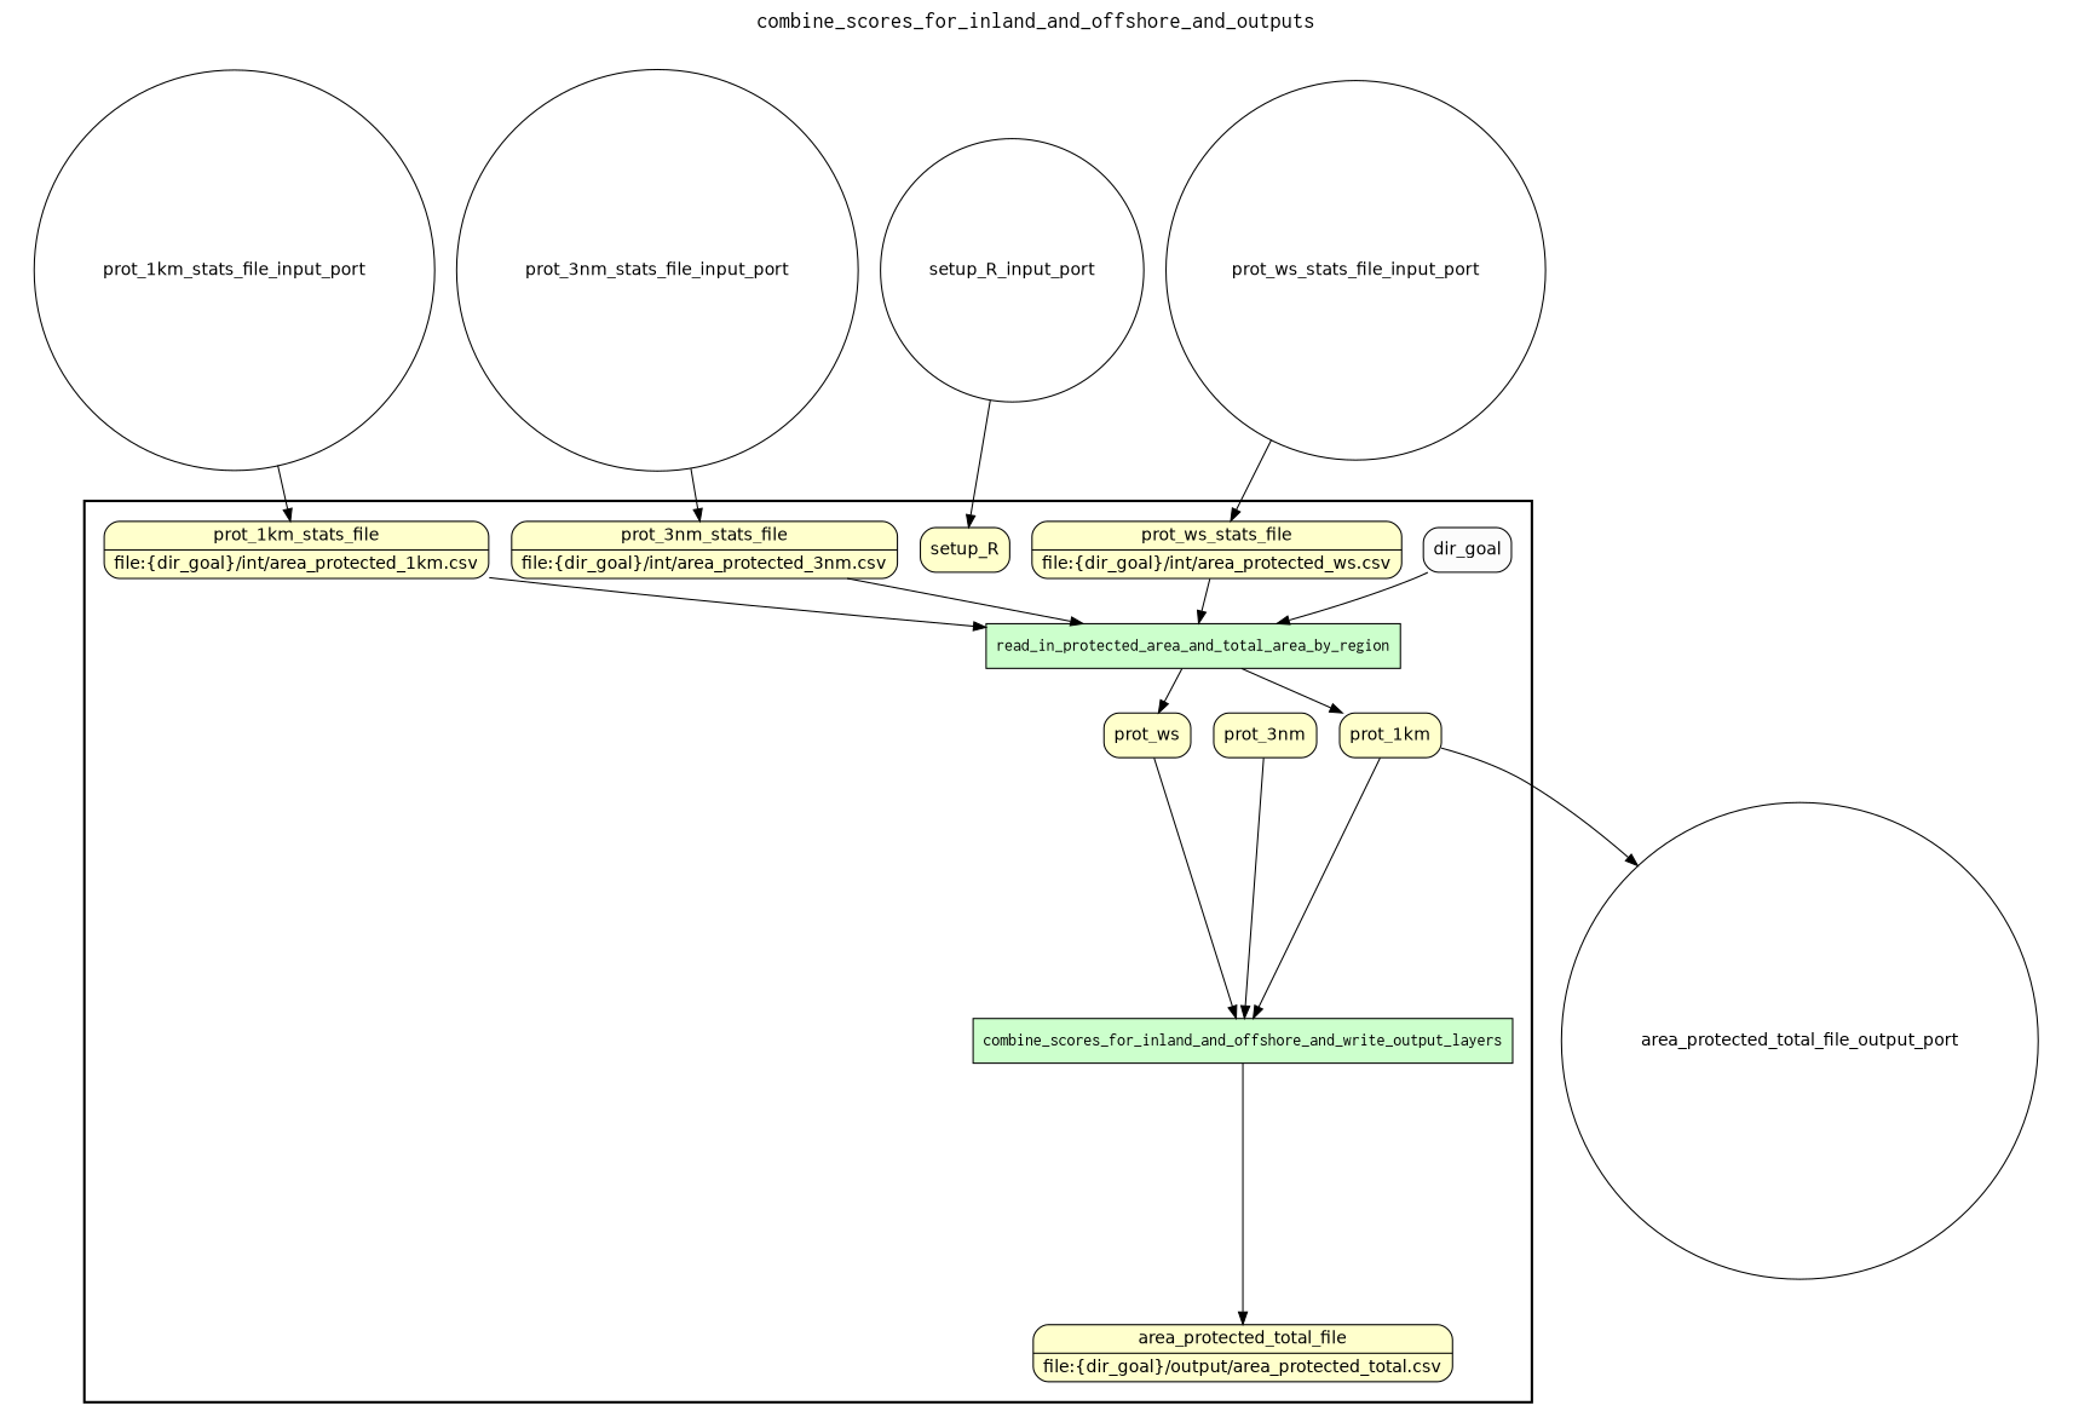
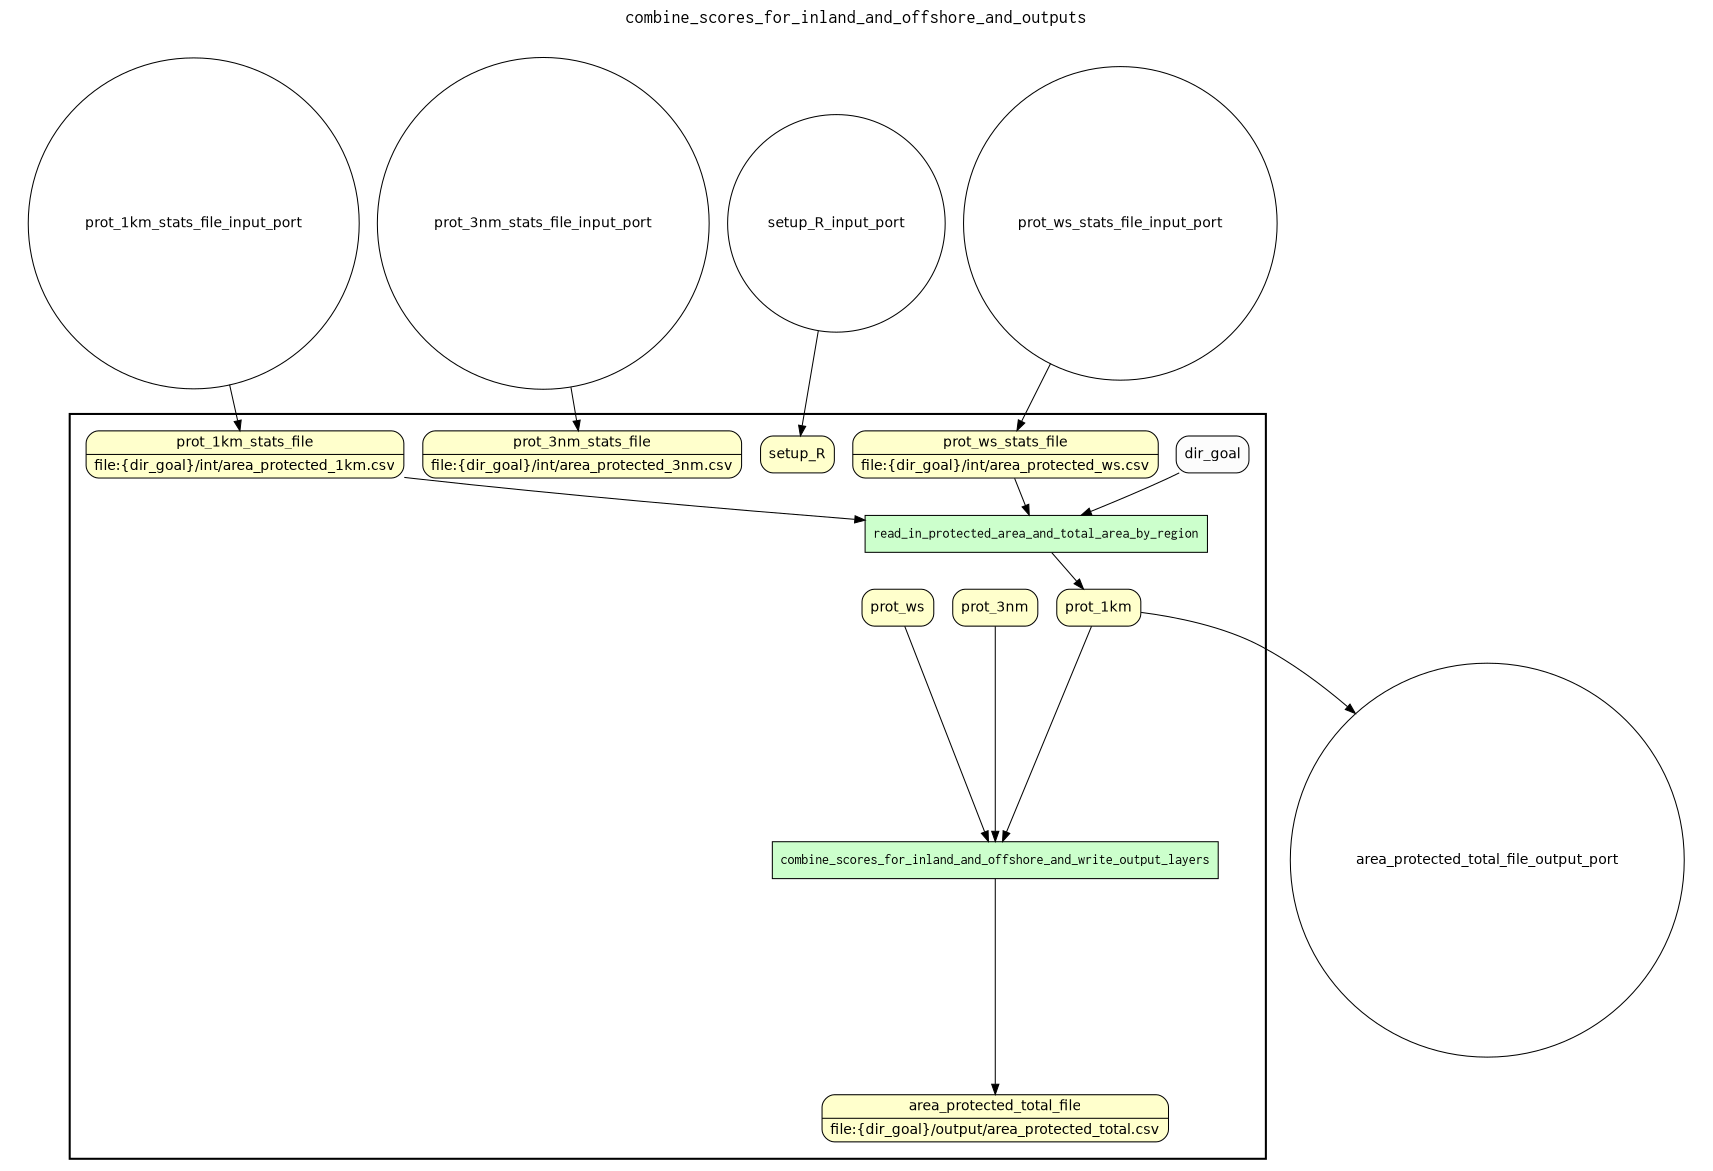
  digraph {
    fontname=Courier
    fontsize=18
    label=combine_scores_for_inland_and_offshore_and_outputs
    labelloc=t
    rankdir=TB
    node [fillcolor="#FFFFCC" fontname=Helvetica peripheries=1 shape=box style="rounded,filled"]
    dir_goal [fillcolor="#FCFCFC"]
    read_in_protected_area_and_total_area_by_region [fillcolor="#CCFFCC" fontname=Courier style=filled]
    prot_1km
    prot_3nm
    prot_ws
    combine_scores_for_inland_and_offshore_and_write_output_layers [fillcolor="#CCFFCC" fontname=Courier style=filled]
    n7 [label="{<f0> area_protected_total_file |<f1> file\:\{dir_goal\}/output/area_protected_total.csv}" rankdir=LR shape=record]
    setup_R
    n9 [label="{<f0> prot_3nm_stats_file |<f1> file\:\{dir_goal\}/int/area_protected_3nm.csv}" rankdir=LR shape=record]
    n10 [label="{<f0> prot_1km_stats_file |<f1> file\:\{dir_goal\}/int/area_protected_1km.csv}" rankdir=LR shape=record]
    n11 [label="{<f0> prot_ws_stats_file |<f1> file\:\{dir_goal\}/int/area_protected_ws.csv}" rankdir=LR shape=record]
    setup_R_input_port [fillcolor="#FFFFFF" shape=circle width=0.2]
    prot_3nm_stats_file_input_port [fillcolor="#FFFFFF" shape=circle width=0.2]
    prot_1km_stats_file_input_port [fillcolor="#FFFFFF" shape=circle width=0.2]
    prot_ws_stats_file_input_port [fillcolor="#FFFFFF" shape=circle width=0.2]
    area_protected_total_file_output_port [fillcolor="#FFFFFF" shape=circle width=0.2]
    subgraph cluster_1 {
      color=black
      label=""
      penwidth=2
      subgraph cluster_2 {
        color=white
        label=""
        penwidth=2
        dir_goal
        read_in_protected_area_and_total_area_by_region
        prot_1km
        prot_3nm
        prot_ws
        combine_scores_for_inland_and_offshore_and_write_output_layers
        n7
        setup_R
        n9
        n10
        n11
      }
    }
    subgraph cluster_3 {
      color=white
      label=""
      subgraph cluster_4 {
        color=white
        label=""
        area_protected_total_file_output_port
      }
    }
    subgraph cluster_5 {
      color=white
      label=""
      subgraph cluster_6 {
        color=white
        label=""
        setup_R_input_port
        prot_3nm_stats_file_input_port
        prot_1km_stats_file_input_port
        prot_ws_stats_file_input_port
      }
    }
    dir_goal -> read_in_protected_area_and_total_area_by_region
    read_in_protected_area_and_total_area_by_region -> prot_1km
-   read_in_protected_area_and_total_area_by_region -> prot_ws
    prot_1km -> combine_scores_for_inland_and_offshore_and_write_output_layers
    prot_1km -> area_protected_total_file_output_port
    prot_3nm -> combine_scores_for_inland_and_offshore_and_write_output_layers
    prot_ws -> combine_scores_for_inland_and_offshore_and_write_output_layers
    combine_scores_for_inland_and_offshore_and_write_output_layers -> n7
-   n9 -> read_in_protected_area_and_total_area_by_region
    n10 -> read_in_protected_area_and_total_area_by_region
    n11 -> read_in_protected_area_and_total_area_by_region
    setup_R_input_port -> setup_R
    prot_3nm_stats_file_input_port -> n9
    prot_1km_stats_file_input_port -> n10
    prot_ws_stats_file_input_port -> n11
  }
